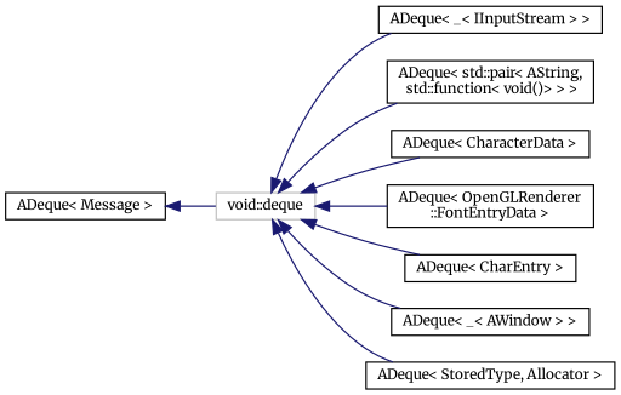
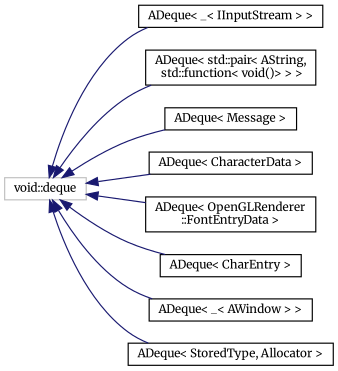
  digraph {
    fontname=Merriweather
    rankdir=LR
    node [color=black fillcolor=white fontname=Merriweather fontsize=10 shape=record style=filled]
    edge [color=midnightblue dir=back fontname=Merriweather fontsize=10 labelfontname=Helvetica labelfontsize=10 style=solid]
    n1 [color=grey75 height=0.2 label="void::deque" width=0.4]
    n2 [height=0.2 label="ADeque\< _\< IInputStream \> \>" width=0.4]
    n3 [height=0.2 label="ADeque\< std::pair\< AString,\l std::function\< void()\> \> \>" width=0.4]
    n4 [height=0.2 label="ADeque\< Message \>" width=0.4]
    n5 [height=0.2 label="ADeque\< CharacterData \>" width=0.4]
    n6 [height=0.2 label="ADeque\< OpenGLRenderer\l::FontEntryData \>" width=0.4]
    n7 [height=0.2 label="ADeque\< CharEntry \>" width=0.4]
    n8 [height=0.2 label="ADeque\< _\< AWindow \> \>" width=0.4]
    n9 [height=0.2 label="ADeque\< StoredType, Allocator \>" width=0.4]
    n1 -> n2
    n1 -> n3
-   n4 -> n1
+   n1 -> n4
    n1 -> n5
    n1 -> n6
    n1 -> n7
    n1 -> n8
    n1 -> n9
  }
